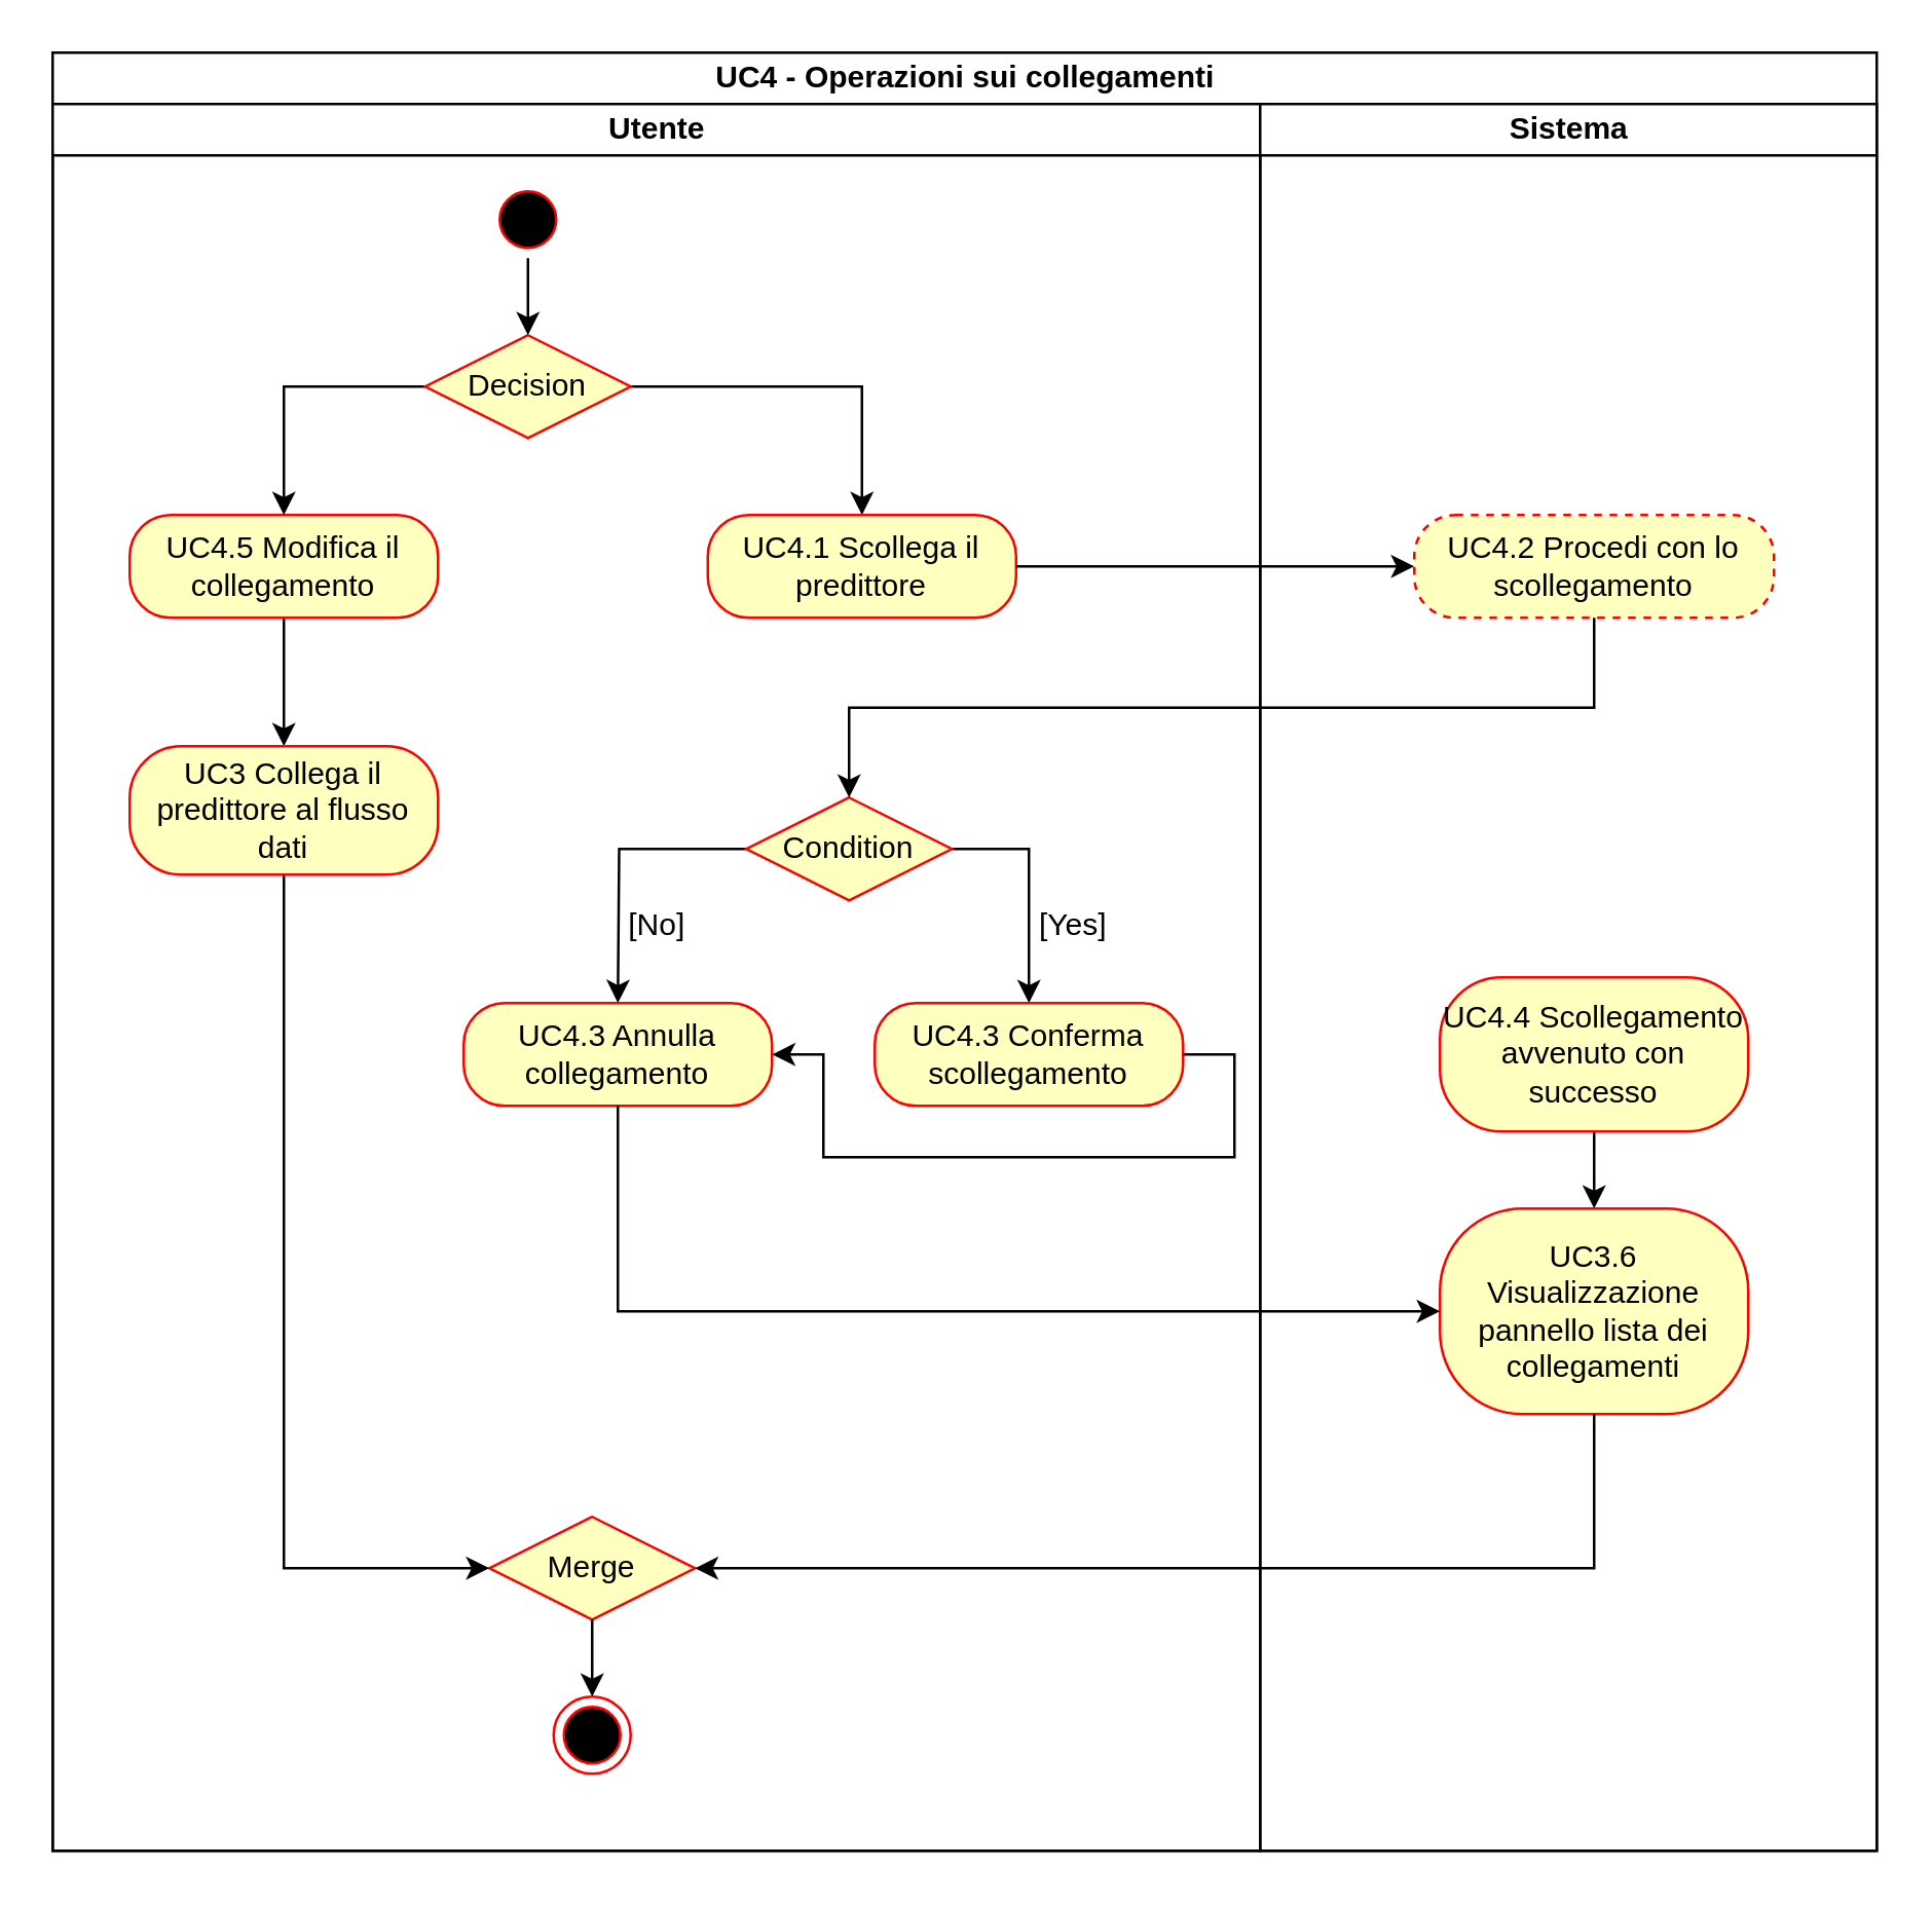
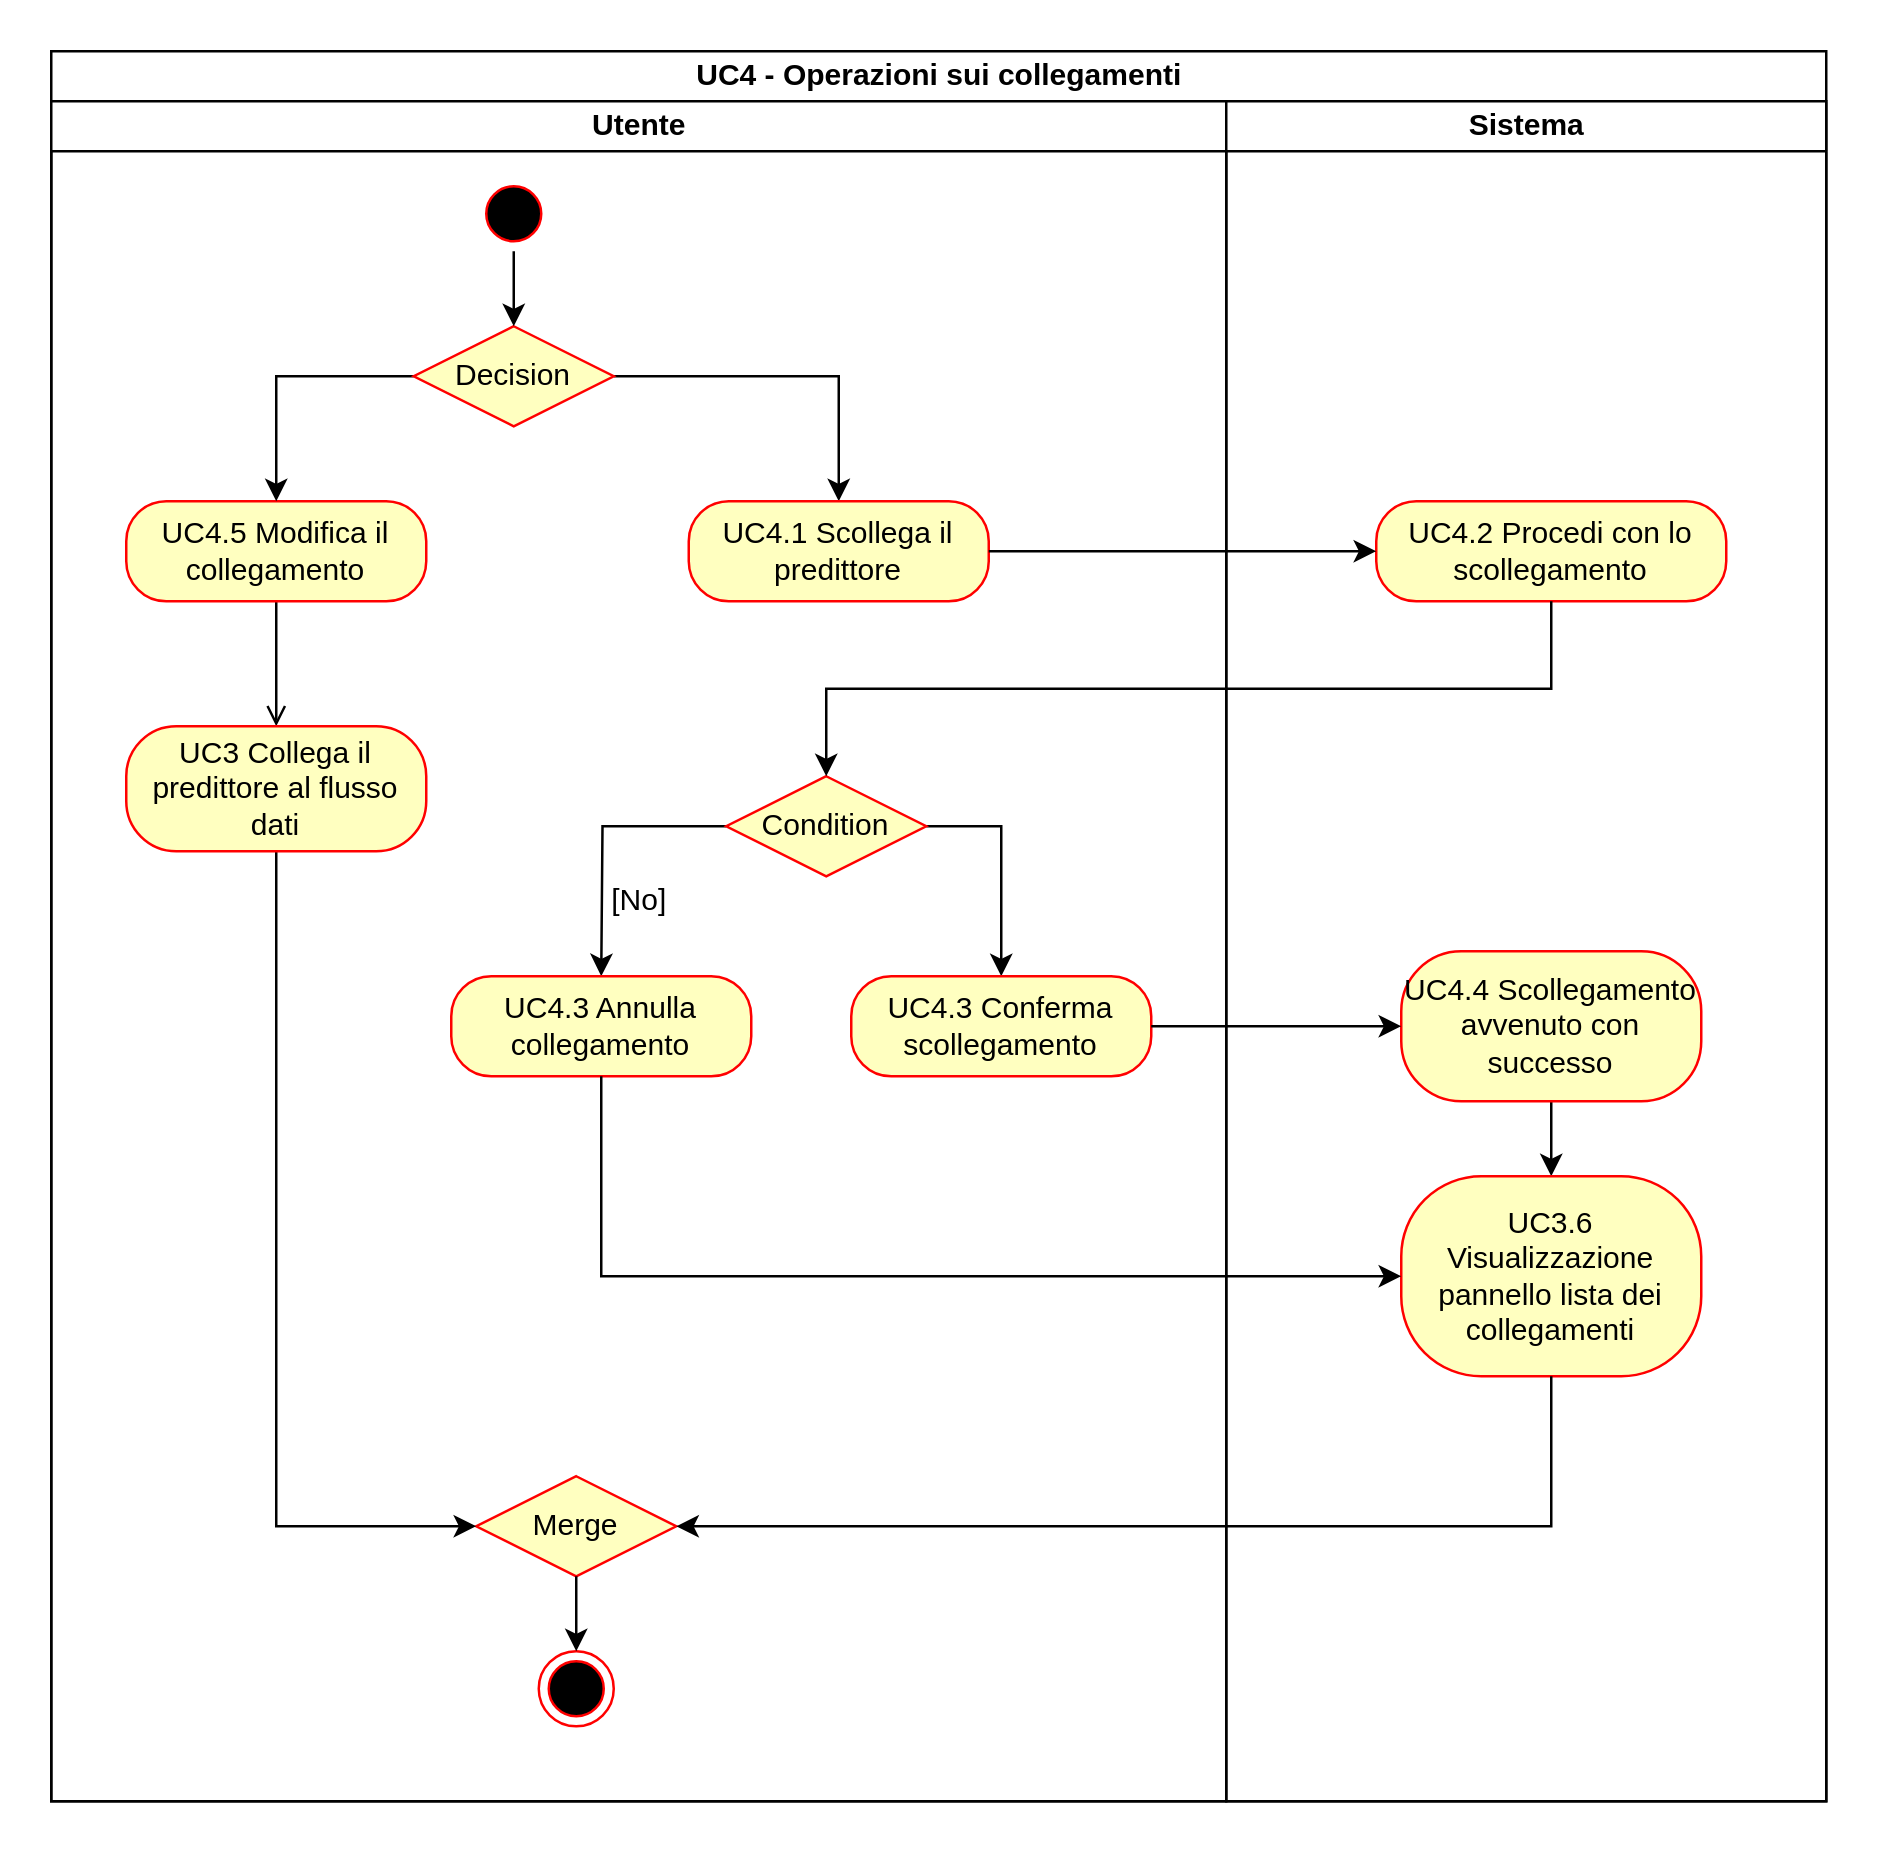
  <mxCell id="0" />
  <mxCell id="1" parent="0" />
  <mxCell id="2" value="UC4 - Operazioni sui collegamenti" style="swimlane;html=1;childLayout=stackLayout;resizeParent=1;resizeParentMax=0;startSize=20;" parent="1" vertex="1"><mxGeometry x="20" y="20" width="710" height="700" as="geometry" /></mxCell>
  <mxCell id="3" value="Utente" style="swimlane;html=1;startSize=20;" parent="2" vertex="1"><mxGeometry y="20" width="470" height="680" as="geometry" /></mxCell>
- <mxCell id="4" style="edgeStyle=orthogonalEdgeStyle;rounded=0;orthogonalLoop=1;jettySize=auto;html=1;exitX=0.5;exitY=1;exitDx=0;exitDy=0;strokeColor=#000000;" parent="3" source="5" target="20" edge="1"><mxGeometry relative="1" as="geometry" /></mxCell>
+ <mxCell id="4" style="edgeStyle=orthogonalEdgeStyle;rounded=0;orthogonalLoop=1;jettySize=auto;html=1;exitX=0.5;exitY=1;exitDx=0;exitDy=0;strokeColor=#000000;endArrow=open;" parent="3" source="5" target="20" edge="1"><mxGeometry relative="1" as="geometry" /></mxCell>
  <mxCell id="5" value="UC4.5 Modifica il collegamento" style="rounded=1;whiteSpace=wrap;html=1;arcSize=40;fontColor=#000000;fillColor=#ffffc0;strokeColor=#ff0000;" parent="3" vertex="1"><mxGeometry x="30" y="160" width="120" height="40" as="geometry" /></mxCell>
  <mxCell id="6" style="edgeStyle=orthogonalEdgeStyle;rounded=0;orthogonalLoop=1;jettySize=auto;html=1;exitX=1;exitY=0.5;exitDx=0;exitDy=0;strokeColor=#000000;" parent="3" source="16" target="18" edge="1"><mxGeometry relative="1" as="geometry" /></mxCell>
  <mxCell id="7" style="edgeStyle=orthogonalEdgeStyle;rounded=0;orthogonalLoop=1;jettySize=auto;html=1;exitX=0;exitY=0.5;exitDx=0;exitDy=0;strokeColor=#000000;" parent="3" source="16" edge="1"><mxGeometry relative="1" as="geometry"><mxPoint x="220" y="350" as="targetPoint" /></mxGeometry></mxCell>
  <mxCell id="8" style="edgeStyle=orthogonalEdgeStyle;rounded=0;orthogonalLoop=1;jettySize=auto;html=1;exitX=0;exitY=0.5;exitDx=0;exitDy=0;strokeColor=#000000;" parent="3" source="10" target="5" edge="1"><mxGeometry relative="1" as="geometry" /></mxCell>
  <mxCell id="9" style="edgeStyle=orthogonalEdgeStyle;rounded=0;orthogonalLoop=1;jettySize=auto;html=1;exitX=1;exitY=0.5;exitDx=0;exitDy=0;entryX=0.5;entryY=0;entryDx=0;entryDy=0;strokeColor=#000000;" parent="3" source="10" target="17" edge="1"><mxGeometry relative="1" as="geometry" /></mxCell>
  <mxCell id="10" value="Decision" style="rhombus;whiteSpace=wrap;html=1;fillColor=#ffffc0;strokeColor=#ff0000;" parent="3" vertex="1"><mxGeometry x="145" y="90" width="80" height="40" as="geometry" /></mxCell>
  <mxCell id="11" style="edgeStyle=orthogonalEdgeStyle;rounded=0;orthogonalLoop=1;jettySize=auto;html=1;exitX=0.5;exitY=1;exitDx=0;exitDy=0;entryX=0.5;entryY=0;entryDx=0;entryDy=0;strokeColor=#000000;" parent="3" source="12" target="10" edge="1"><mxGeometry relative="1" as="geometry" /></mxCell>
  <mxCell id="12" value="" style="ellipse;html=1;shape=startState;fillColor=#000000;strokeColor=#ff0000;" parent="3" vertex="1"><mxGeometry x="170" y="30" width="30" height="30" as="geometry" /></mxCell>
  <mxCell id="13" value="&lt;div&gt;Merge&lt;/div&gt;" style="rhombus;whiteSpace=wrap;html=1;fillColor=#ffffc0;strokeColor=#ff0000;" parent="3" vertex="1"><mxGeometry x="170" y="550" width="80" height="40" as="geometry" /></mxCell>
  <mxCell id="14" value="UC4.3 Annulla collegamento" style="rounded=1;whiteSpace=wrap;html=1;arcSize=40;fontColor=#000000;fillColor=#ffffc0;strokeColor=#ff0000;" parent="3" vertex="1"><mxGeometry x="160" y="350" width="120" height="40" as="geometry" /></mxCell>
  <mxCell id="15" value="[No]" style="text;html=1;align=center;verticalAlign=middle;resizable=0;points=[];autosize=1;" parent="3" vertex="1"><mxGeometry x="215" y="310" width="40" height="20" as="geometry" /></mxCell>
  <mxCell id="16" value="Condition" style="rhombus;whiteSpace=wrap;html=1;fillColor=#ffffc0;strokeColor=#ff0000;" parent="3" vertex="1"><mxGeometry x="270" y="270" width="80" height="40" as="geometry" /></mxCell>
  <mxCell id="17" value="UC4.1 Scollega il predittore" style="rounded=1;whiteSpace=wrap;html=1;arcSize=40;fontColor=#000000;fillColor=#ffffc0;strokeColor=#ff0000;" parent="3" vertex="1"><mxGeometry x="255" y="160" width="120" height="40" as="geometry" /></mxCell>
  <mxCell id="18" value="UC4.3 Conferma scollegamento" style="rounded=1;whiteSpace=wrap;html=1;arcSize=40;fontColor=#000000;fillColor=#ffffc0;strokeColor=#ff0000;" parent="3" vertex="1"><mxGeometry x="320" y="350" width="120" height="40" as="geometry" /></mxCell>
  <mxCell id="19" style="edgeStyle=orthogonalEdgeStyle;rounded=0;orthogonalLoop=1;jettySize=auto;html=1;exitX=0.5;exitY=1;exitDx=0;exitDy=0;entryX=0;entryY=0.5;entryDx=0;entryDy=0;" parent="3" source="20" target="13" edge="1"><mxGeometry relative="1" as="geometry" /></mxCell>
  <mxCell id="20" value="UC3 Collega il predittore al flusso dati" style="rounded=1;whiteSpace=wrap;html=1;arcSize=40;fontColor=#000000;fillColor=#ffffc0;strokeColor=#ff0000;" parent="3" vertex="1"><mxGeometry x="30" y="250" width="120" height="50" as="geometry" /></mxCell>
- <mxCell id="21" value="[Yes]" style="text;html=1;align=center;verticalAlign=middle;resizable=0;points=[];autosize=1;" parent="3" vertex="1"><mxGeometry x="377" y="310" width="40" height="20" as="geometry" /></mxCell>
  <mxCell id="22" value="" style="ellipse;html=1;shape=endState;fillColor=#000000;strokeColor=#ff0000;" parent="3" vertex="1"><mxGeometry x="195" y="620" width="30" height="30" as="geometry" /></mxCell>
  <mxCell id="23" value="Sistema" style="swimlane;html=1;startSize=20;" parent="2" vertex="1"><mxGeometry x="470" y="20" width="240" height="680" as="geometry" /></mxCell>
  <mxCell id="24" style="edgeStyle=orthogonalEdgeStyle;rounded=0;orthogonalLoop=1;jettySize=auto;html=1;" edge="1" parent="23" source="25" target="27"><mxGeometry relative="1" as="geometry" /></mxCell>
  <mxCell id="25" value="UC4.4 Scollegamento avvenuto con successo" style="rounded=1;whiteSpace=wrap;html=1;arcSize=40;fontColor=#000000;fillColor=#ffffc0;strokeColor=#ff0000;" parent="23" vertex="1"><mxGeometry x="70" y="340" width="120" height="60" as="geometry" /></mxCell>
- <mxCell id="26" value="UC4.2 Procedi con lo scollegamento" style="rounded=1;whiteSpace=wrap;html=1;arcSize=40;fontColor=#000000;fillColor=#ffffc0;strokeColor=#ff0000;dashed=1;" parent="23" vertex="1"><mxGeometry x="60" y="160" width="140" height="40" as="geometry" /></mxCell>
+ <mxCell id="26" value="UC4.2 Procedi con lo scollegamento" style="rounded=1;whiteSpace=wrap;html=1;arcSize=40;fontColor=#000000;fillColor=#ffffc0;strokeColor=#ff0000;" parent="23" vertex="1"><mxGeometry x="60" y="160" width="140" height="40" as="geometry" /></mxCell>
  <mxCell id="27" value="UC3.6 Visualizzazione pannello lista dei collegamenti" style="rounded=1;whiteSpace=wrap;html=1;arcSize=40;fontColor=#000000;fillColor=#ffffc0;strokeColor=#ff0000;" parent="23" vertex="1"><mxGeometry x="70" y="430" width="120" height="80" as="geometry" /></mxCell>
  <mxCell id="28" style="edgeStyle=orthogonalEdgeStyle;rounded=0;orthogonalLoop=1;jettySize=auto;html=1;strokeColor=#000000;" parent="2" source="17" target="26" edge="1"><mxGeometry relative="1" as="geometry" /></mxCell>
  <mxCell id="29" style="edgeStyle=orthogonalEdgeStyle;rounded=0;orthogonalLoop=1;jettySize=auto;html=1;exitX=0.5;exitY=1;exitDx=0;exitDy=0;entryX=0.5;entryY=0;entryDx=0;entryDy=0;strokeColor=#000000;" parent="2" source="26" target="16" edge="1"><mxGeometry relative="1" as="geometry" /></mxCell>
- <mxCell id="30" style="edgeStyle=orthogonalEdgeStyle;rounded=0;orthogonalLoop=1;jettySize=auto;html=1;exitX=1;exitY=0.5;exitDx=0;exitDy=0;strokeColor=#000000;" parent="2" source="18" target="14" edge="1"><mxGeometry relative="1" as="geometry" /></mxCell>
+ <mxCell id="30" style="edgeStyle=orthogonalEdgeStyle;rounded=0;orthogonalLoop=1;jettySize=auto;html=1;exitX=1;exitY=0.5;exitDx=0;exitDy=0;entryX=0;entryY=0.5;entryDx=0;entryDy=0;strokeColor=#000000;" parent="2" source="18" target="25" edge="1"><mxGeometry relative="1" as="geometry" /></mxCell>
  <mxCell id="31" style="edgeStyle=orthogonalEdgeStyle;rounded=0;orthogonalLoop=1;jettySize=auto;html=1;exitX=0.5;exitY=1;exitDx=0;exitDy=0;entryX=0;entryY=0.5;entryDx=0;entryDy=0;strokeColor=#000000;" parent="2" source="14" target="27" edge="1"><mxGeometry relative="1" as="geometry" /></mxCell>
  <mxCell id="32" style="edgeStyle=orthogonalEdgeStyle;rounded=0;orthogonalLoop=1;jettySize=auto;html=1;entryX=1;entryY=0.5;entryDx=0;entryDy=0;" edge="1" parent="2" source="27" target="13"><mxGeometry relative="1" as="geometry"><Array as="points"><mxPoint x="600" y="590" /></Array></mxGeometry></mxCell>
  <mxCell id="33" style="edgeStyle=orthogonalEdgeStyle;rounded=0;orthogonalLoop=1;jettySize=auto;html=1;exitX=0.5;exitY=1;exitDx=0;exitDy=0;" parent="1" source="13" edge="1"><mxGeometry relative="1" as="geometry"><mxPoint x="230" y="660" as="targetPoint" /></mxGeometry></mxCell>
